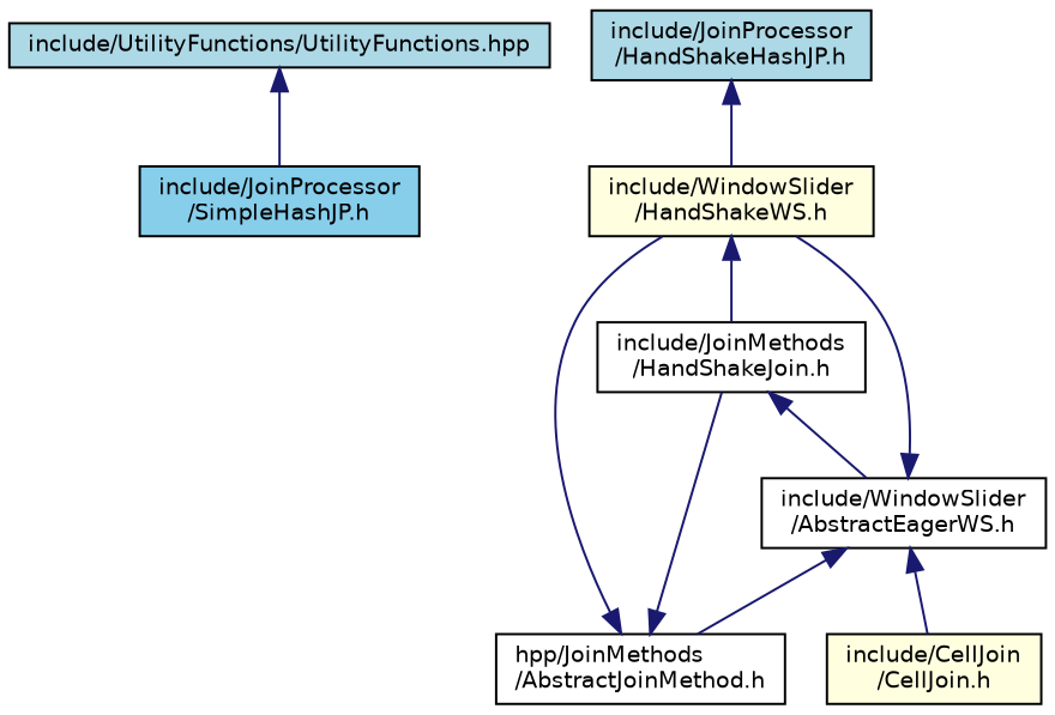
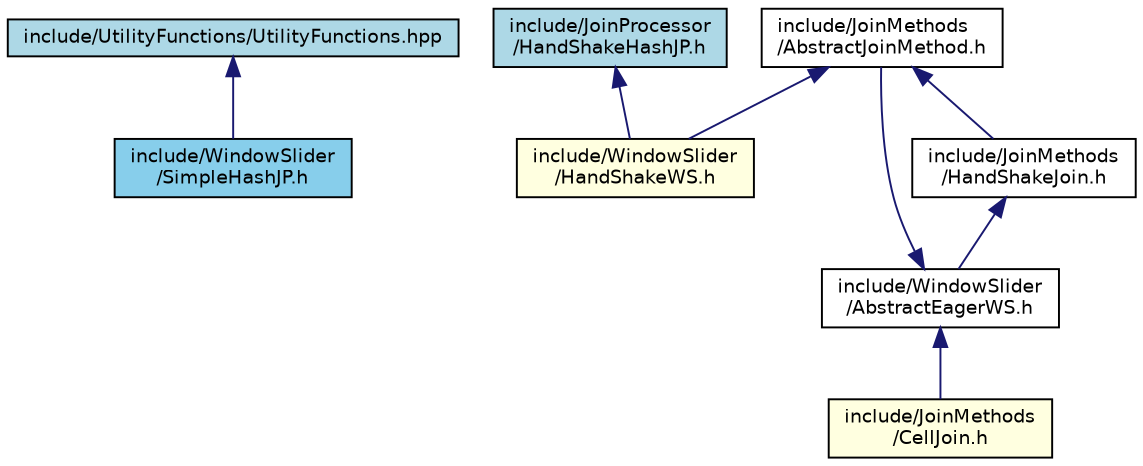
  digraph {
    node [color=black fillcolor=white fontname=Helvetica fontsize=10 shape=record style=filled]
    edge [color=midnightblue dir=back fontname=Helvetica fontsize=10 labelfontname=Helvetica labelfontsize=10 style=solid]
    n1 [fillcolor=lightblue fontcolor=black height=0.2 label="include/UtilityFunctions/UtilityFunctions.hpp" width=0.4]
-   n2 [fillcolor=skyblue height=0.2 label="include/JoinProcessor\l/SimpleHashJP.h" width=0.4]
+   n2 [fillcolor=skyblue height=0.2 label="include/WindowSlider\l/SimpleHashJP.h" width=0.4]
    n3 [fillcolor=lightblue height=0.2 label="include/JoinProcessor\l/HandShakeHashJP.h" width=0.4]
    n4 [fillcolor=lightyellow height=0.2 label="include/WindowSlider\l/HandShakeWS.h" width=0.4]
    n5 [height=0.2 label="include/WindowSlider\l/AbstractEagerWS.h" width=0.4]
-   n6 [height=0.2 label="hpp/JoinMethods\l/AbstractJoinMethod.h" width=0.4]
-   n7 [fillcolor=lightyellow height=0.2 label="include/CellJoin\l/CellJoin.h" width=0.4]
+   n6 [height=0.2 label="include/JoinMethods\l/AbstractJoinMethod.h" width=0.4]
+   n7 [fillcolor=lightyellow height=0.2 label="include/JoinMethods\l/CellJoin.h" width=0.4]
    n8 [height=0.2 label="include/JoinMethods\l/HandShakeJoin.h" width=0.4]
    n1 -> n2
    n3 -> n4
-   n4 -> n8
-   n5 -> n4
    n5 -> n6
    n5 -> n7
    n6 -> n4
    n6 -> n8
    n8 -> n5
  }
